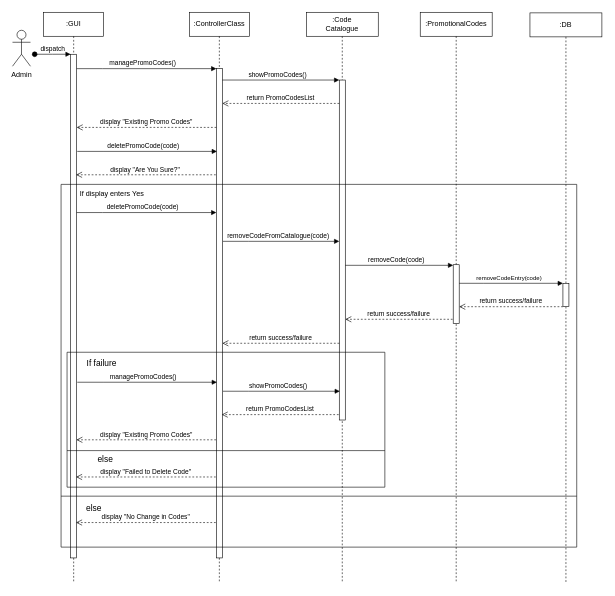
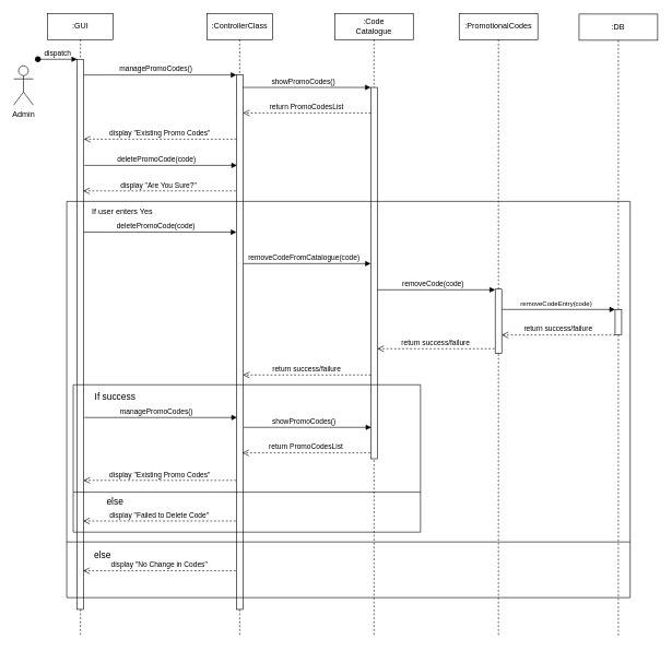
  <mxCell id="0" />
  <mxCell id="1" parent="0" />
  <mxCell id="2" value=":GUI" style="shape=umlLifeline;perimeter=lifelinePerimeter;whiteSpace=wrap;html=1;container=0;dropTarget=0;collapsible=0;recursiveResize=0;outlineConnect=0;portConstraint=eastwest;newEdgeStyle={&quot;edgeStyle&quot;:&quot;elbowEdgeStyle&quot;,&quot;elbow&quot;:&quot;vertical&quot;,&quot;curved&quot;:0,&quot;rounded&quot;:0};" parent="1" vertex="1"><mxGeometry x="72" y="20" width="100" height="952" as="geometry" /></mxCell>
  <mxCell id="3" value="" style="html=1;points=[];perimeter=orthogonalPerimeter;outlineConnect=0;targetShapes=umlLifeline;portConstraint=eastwest;newEdgeStyle={&quot;edgeStyle&quot;:&quot;elbowEdgeStyle&quot;,&quot;elbow&quot;:&quot;vertical&quot;,&quot;curved&quot;:0,&quot;rounded&quot;:0};" parent="2" vertex="1"><mxGeometry x="45" y="70" width="10" height="840" as="geometry" /></mxCell>
  <mxCell id="4" value="dispatch" style="html=1;verticalAlign=bottom;startArrow=oval;endArrow=block;startSize=8;edgeStyle=elbowEdgeStyle;elbow=vertical;curved=0;rounded=0;" parent="2" target="3" edge="1"><mxGeometry relative="1" as="geometry"><mxPoint x="-15" y="70" as="sourcePoint" /></mxGeometry></mxCell>
  <mxCell id="5" value=":ControllerClass" style="shape=umlLifeline;perimeter=lifelinePerimeter;whiteSpace=wrap;html=1;container=0;dropTarget=0;collapsible=0;recursiveResize=0;outlineConnect=0;portConstraint=eastwest;newEdgeStyle={&quot;edgeStyle&quot;:&quot;elbowEdgeStyle&quot;,&quot;elbow&quot;:&quot;vertical&quot;,&quot;curved&quot;:0,&quot;rounded&quot;:0};" parent="1" vertex="1"><mxGeometry x="315" y="20" width="100" height="952" as="geometry" /></mxCell>
  <mxCell id="6" value="" style="html=1;points=[];perimeter=orthogonalPerimeter;outlineConnect=0;targetShapes=umlLifeline;portConstraint=eastwest;newEdgeStyle={&quot;edgeStyle&quot;:&quot;elbowEdgeStyle&quot;,&quot;elbow&quot;:&quot;vertical&quot;,&quot;curved&quot;:0,&quot;rounded&quot;:0};" parent="5" vertex="1"><mxGeometry x="45" y="94" width="10" height="816" as="geometry" /></mxCell>
  <mxCell id="7" value="" style="html=1;verticalAlign=bottom;endArrow=block;edgeStyle=elbowEdgeStyle;elbow=vertical;curved=0;rounded=0;" parent="1" edge="1"><mxGeometry relative="1" as="geometry"><mxPoint x="127" y="114" as="sourcePoint" /><Array as="points"><mxPoint x="170" y="114" /><mxPoint x="212" y="94" /></Array><mxPoint x="360" y="114" as="targetPoint" /></mxGeometry></mxCell>
  <mxCell id="8" value="managePromoCodes()" style="edgeLabel;html=1;align=center;verticalAlign=middle;resizable=0;points=[];" parent="7" vertex="1" connectable="0"><mxGeometry x="-0.065" y="3" relative="1" as="geometry"><mxPoint y="-7" as="offset" /></mxGeometry></mxCell>
  <mxCell id="9" value="display &quot;Existing Promo Codes&quot;" style="html=1;verticalAlign=bottom;endArrow=open;dashed=1;endSize=8;edgeStyle=elbowEdgeStyle;elbow=vertical;curved=0;rounded=0;" parent="1" edge="1"><mxGeometry relative="1" as="geometry"><mxPoint x="127" y="212" as="targetPoint" /><Array as="points"><mxPoint x="225" y="212" /></Array><mxPoint x="360" y="212" as="sourcePoint" /></mxGeometry></mxCell>
- <mxCell id="10" value="Admin" style="shape=umlActor;verticalLabelPosition=bottom;verticalAlign=top;html=1;" parent="1" vertex="1"><mxGeometry x="20" y="50" width="30" height="60" as="geometry" /></mxCell>
+ <mxCell id="10" value="Admin" style="shape=umlActor;verticalLabelPosition=bottom;verticalAlign=top;html=1;" parent="1" vertex="1"><mxGeometry x="20" y="100" width="30" height="60" as="geometry" /></mxCell>
  <mxCell id="11" value=":PromotionalCodes" style="shape=umlLifeline;perimeter=lifelinePerimeter;whiteSpace=wrap;html=1;container=0;dropTarget=0;collapsible=0;recursiveResize=0;outlineConnect=0;portConstraint=eastwest;newEdgeStyle={&quot;edgeStyle&quot;:&quot;elbowEdgeStyle&quot;,&quot;elbow&quot;:&quot;vertical&quot;,&quot;curved&quot;:0,&quot;rounded&quot;:0};" parent="1" vertex="1"><mxGeometry x="700" y="20" width="120" height="952" as="geometry" /></mxCell>
  <mxCell id="12" value="" style="html=1;points=[];perimeter=orthogonalPerimeter;outlineConnect=0;targetShapes=umlLifeline;portConstraint=eastwest;newEdgeStyle={&quot;edgeStyle&quot;:&quot;elbowEdgeStyle&quot;,&quot;elbow&quot;:&quot;vertical&quot;,&quot;curved&quot;:0,&quot;rounded&quot;:0};" parent="11" vertex="1"><mxGeometry x="55" y="421" width="10" height="98" as="geometry" /></mxCell>
  <mxCell id="13" value=":DB" style="shape=umlLifeline;perimeter=lifelinePerimeter;whiteSpace=wrap;html=1;container=0;dropTarget=0;collapsible=0;recursiveResize=0;outlineConnect=0;portConstraint=eastwest;newEdgeStyle={&quot;edgeStyle&quot;:&quot;elbowEdgeStyle&quot;,&quot;elbow&quot;:&quot;vertical&quot;,&quot;curved&quot;:0,&quot;rounded&quot;:0};" parent="1" vertex="1"><mxGeometry x="883" y="21" width="120" height="951" as="geometry" /></mxCell>
  <mxCell id="14" value="" style="html=1;points=[];perimeter=orthogonalPerimeter;outlineConnect=0;targetShapes=umlLifeline;portConstraint=eastwest;newEdgeStyle={&quot;edgeStyle&quot;:&quot;elbowEdgeStyle&quot;,&quot;elbow&quot;:&quot;vertical&quot;,&quot;curved&quot;:0,&quot;rounded&quot;:0};" parent="13" vertex="1"><mxGeometry x="55" y="451" width="10" height="39" as="geometry" /></mxCell>
  <mxCell id="15" value=":Code&lt;div&gt;Catalogue&lt;/div&gt;" style="shape=umlLifeline;perimeter=lifelinePerimeter;whiteSpace=wrap;html=1;container=0;dropTarget=0;collapsible=0;recursiveResize=0;outlineConnect=0;portConstraint=eastwest;newEdgeStyle={&quot;edgeStyle&quot;:&quot;elbowEdgeStyle&quot;,&quot;elbow&quot;:&quot;vertical&quot;,&quot;curved&quot;:0,&quot;rounded&quot;:0};" parent="1" vertex="1"><mxGeometry x="510" y="20" width="120" height="952" as="geometry" /></mxCell>
  <mxCell id="16" value="" style="html=1;points=[];perimeter=orthogonalPerimeter;outlineConnect=0;targetShapes=umlLifeline;portConstraint=eastwest;newEdgeStyle={&quot;edgeStyle&quot;:&quot;elbowEdgeStyle&quot;,&quot;elbow&quot;:&quot;vertical&quot;,&quot;curved&quot;:0,&quot;rounded&quot;:0};" parent="15" vertex="1"><mxGeometry x="55" y="113" width="10" height="567" as="geometry" /></mxCell>
  <mxCell id="17" value="" style="html=1;verticalAlign=bottom;endArrow=block;edgeStyle=elbowEdgeStyle;elbow=vertical;curved=0;rounded=0;" parent="1" edge="1"><mxGeometry relative="1" as="geometry"><mxPoint x="370" y="133" as="sourcePoint" /><Array as="points"><mxPoint x="413" y="133" /><mxPoint x="455" y="113" /></Array><mxPoint x="565" y="133" as="targetPoint" /></mxGeometry></mxCell>
  <mxCell id="18" value="showPromoCodes()" style="edgeLabel;html=1;align=center;verticalAlign=middle;resizable=0;points=[];" parent="17" vertex="1" connectable="0"><mxGeometry x="-0.065" y="3" relative="1" as="geometry"><mxPoint y="-7" as="offset" /></mxGeometry></mxCell>
  <mxCell id="19" value="return PromoCodesList" style="html=1;verticalAlign=bottom;endArrow=open;dashed=1;endSize=8;edgeStyle=elbowEdgeStyle;elbow=vertical;curved=0;rounded=0;" parent="1" edge="1"><mxGeometry x="0.005" relative="1" as="geometry"><mxPoint x="370" y="172" as="targetPoint" /><Array as="points"><mxPoint x="460" y="172" /></Array><mxPoint x="565" y="172" as="sourcePoint" /><mxPoint as="offset" /></mxGeometry></mxCell>
  <mxCell id="20" value="" style="html=1;verticalAlign=bottom;endArrow=block;edgeStyle=elbowEdgeStyle;elbow=vertical;curved=0;rounded=0;" parent="1" edge="1"><mxGeometry relative="1" as="geometry"><mxPoint x="128" y="252" as="sourcePoint" /><Array as="points"><mxPoint x="171" y="252" /><mxPoint x="213" y="232" /></Array><mxPoint x="361" y="252" as="targetPoint" /></mxGeometry></mxCell>
  <mxCell id="21" value="deletePromoCode(code)" style="edgeLabel;html=1;align=center;verticalAlign=middle;resizable=0;points=[];" parent="20" vertex="1" connectable="0"><mxGeometry x="-0.065" y="3" relative="1" as="geometry"><mxPoint y="-7" as="offset" /></mxGeometry></mxCell>
  <mxCell id="22" value="" style="swimlane;startSize=0;" parent="1" vertex="1"><mxGeometry x="101" y="307" width="860" height="605" as="geometry" /></mxCell>
- <mxCell id="23" value="&lt;div&gt;&lt;span style=&quot;text-wrap-mode: nowrap; background-color: rgb(255, 255, 255);&quot;&gt;If display enters Yes&lt;/span&gt;&lt;/div&gt;" style="text;whiteSpace=wrap;html=1;fontSize=12;align=center;" parent="22" vertex="1"><mxGeometry x="20" y="2" width="130" height="40" as="geometry" /></mxCell>
+ <mxCell id="23" value="&lt;div&gt;&lt;span style=&quot;text-wrap-mode: nowrap; background-color: rgb(255, 255, 255);&quot;&gt;If user enters Yes&lt;/span&gt;&lt;/div&gt;" style="text;whiteSpace=wrap;html=1;fontSize=12;align=center;" parent="22" vertex="1"><mxGeometry x="20" y="2" width="130" height="40" as="geometry" /></mxCell>
  <mxCell id="24" value="" style="html=1;verticalAlign=bottom;endArrow=block;edgeStyle=elbowEdgeStyle;elbow=vertical;curved=0;rounded=0;" parent="22" edge="1"><mxGeometry relative="1" as="geometry"><mxPoint x="26" y="47" as="sourcePoint" /><Array as="points"><mxPoint x="69" y="47" /><mxPoint x="111" y="27" /></Array><mxPoint x="259" y="47" as="targetPoint" /></mxGeometry></mxCell>
  <mxCell id="25" value="deletePromoCode(code)" style="edgeLabel;html=1;align=center;verticalAlign=middle;resizable=0;points=[];" parent="24" vertex="1" connectable="0"><mxGeometry x="-0.065" y="3" relative="1" as="geometry"><mxPoint y="-7" as="offset" /></mxGeometry></mxCell>
  <mxCell id="26" value="" style="html=1;verticalAlign=bottom;endArrow=block;edgeStyle=elbowEdgeStyle;elbow=vertical;curved=0;rounded=0;" parent="22" target="16" edge="1"><mxGeometry relative="1" as="geometry"><mxPoint x="270" y="95" as="sourcePoint" /><Array as="points"><mxPoint x="313" y="95" /><mxPoint x="355" y="75" /></Array><mxPoint x="450" y="95" as="targetPoint" /></mxGeometry></mxCell>
  <mxCell id="27" value="removeCodeFromCatalogue(code)" style="edgeLabel;html=1;align=center;verticalAlign=middle;resizable=0;points=[];" parent="26" vertex="1" connectable="0"><mxGeometry x="-0.065" y="3" relative="1" as="geometry"><mxPoint y="-7" as="offset" /></mxGeometry></mxCell>
  <mxCell id="28" value="" style="html=1;verticalAlign=bottom;endArrow=block;edgeStyle=elbowEdgeStyle;elbow=vertical;curved=0;rounded=0;" parent="22" edge="1"><mxGeometry relative="1" as="geometry"><mxPoint x="474" y="135" as="sourcePoint" /><Array as="points"><mxPoint x="517" y="135" /><mxPoint x="559" y="115" /></Array><mxPoint x="654" y="135" as="targetPoint" /></mxGeometry></mxCell>
  <mxCell id="29" value="removeCode(code)" style="edgeLabel;html=1;align=center;verticalAlign=middle;resizable=0;points=[];" parent="28" vertex="1" connectable="0"><mxGeometry x="-0.065" y="3" relative="1" as="geometry"><mxPoint y="-7" as="offset" /></mxGeometry></mxCell>
  <mxCell id="30" value="" style="html=1;verticalAlign=bottom;endArrow=block;edgeStyle=elbowEdgeStyle;elbow=vertical;curved=0;rounded=0;" parent="22" target="14" edge="1"><mxGeometry relative="1" as="geometry"><mxPoint x="664" y="165" as="sourcePoint" /><Array as="points"><mxPoint x="704" y="165" /><mxPoint x="746" y="145" /></Array><mxPoint x="831" y="165" as="targetPoint" /></mxGeometry></mxCell>
  <mxCell id="31" value="&lt;font style=&quot;font-size: 10px;&quot;&gt;removeCodeEntry(code)&lt;/font&gt;" style="edgeLabel;html=1;align=center;verticalAlign=middle;resizable=0;points=[];fontSize=7;" parent="30" vertex="1" connectable="0"><mxGeometry x="-0.065" y="3" relative="1" as="geometry"><mxPoint x="1" y="-7" as="offset" /></mxGeometry></mxCell>
  <mxCell id="32" value="return success/failure" style="html=1;verticalAlign=bottom;endArrow=open;dashed=1;endSize=8;edgeStyle=elbowEdgeStyle;elbow=vertical;curved=0;rounded=0;" parent="22" edge="1"><mxGeometry relative="1" as="geometry"><mxPoint x="664" y="204" as="targetPoint" /><Array as="points"><mxPoint x="732" y="204" /></Array><mxPoint x="837" y="204.0" as="sourcePoint" /></mxGeometry></mxCell>
  <mxCell id="33" value="return success/failure" style="html=1;verticalAlign=bottom;endArrow=open;dashed=1;endSize=8;edgeStyle=elbowEdgeStyle;elbow=vertical;curved=0;rounded=0;" parent="22" target="16" edge="1"><mxGeometry relative="1" as="geometry"><mxPoint x="480" y="225" as="targetPoint" /><Array as="points"><mxPoint x="548" y="225" /></Array><mxPoint x="653" y="225.0" as="sourcePoint" /></mxGeometry></mxCell>
  <mxCell id="34" value="return success/failure" style="html=1;verticalAlign=bottom;endArrow=open;dashed=1;endSize=8;edgeStyle=elbowEdgeStyle;elbow=vertical;curved=0;rounded=0;" parent="22" target="6" edge="1"><mxGeometry relative="1" as="geometry"><mxPoint x="285" y="265" as="targetPoint" /><Array as="points"><mxPoint x="359" y="265" /></Array><mxPoint x="464" y="265.0" as="sourcePoint" /></mxGeometry></mxCell>
  <mxCell id="35" value="&lt;div style=&quot;&quot;&gt;&lt;span style=&quot;text-wrap-mode: nowrap; background-color: rgb(255, 255, 255);&quot;&gt;else&lt;/span&gt;&lt;/div&gt;" style="text;whiteSpace=wrap;html=1;fontSize=14;align=center;" parent="22" vertex="1"><mxGeometry x="-10" y="525" width="130" height="40" as="geometry" /></mxCell>
  <mxCell id="36" value="" style="line;strokeWidth=1;html=1;" parent="22" vertex="1"><mxGeometry y="515" width="860" height="10" as="geometry" /></mxCell>
  <mxCell id="37" value="display &quot;No Change in Codes&quot;" style="html=1;verticalAlign=bottom;endArrow=open;dashed=1;endSize=8;edgeStyle=elbowEdgeStyle;elbow=vertical;curved=0;rounded=0;" parent="22" edge="1"><mxGeometry relative="1" as="geometry"><mxPoint x="25" y="564.0" as="targetPoint" /><Array as="points"><mxPoint x="123" y="564" /></Array><mxPoint x="258" y="564" as="sourcePoint" /></mxGeometry></mxCell>
  <mxCell id="38" value="" style="swimlane;startSize=0;" parent="1" vertex="1"><mxGeometry x="111" y="587" width="530" height="225" as="geometry" /></mxCell>
- <mxCell id="39" value="&lt;span style=&quot;text-wrap-mode: nowrap; background-color: rgb(255, 255, 255);&quot;&gt;If failure&lt;/span&gt;" style="text;whiteSpace=wrap;html=1;fontSize=14;align=left;" parent="38" vertex="1"><mxGeometry x="30.5" y="3" width="195" height="40" as="geometry" /></mxCell>
+ <mxCell id="39" value="&lt;span style=&quot;text-wrap-mode: nowrap; background-color: rgb(255, 255, 255);&quot;&gt;If success&lt;/span&gt;" style="text;whiteSpace=wrap;html=1;fontSize=14;align=left;" parent="38" vertex="1"><mxGeometry x="30.5" y="3" width="195" height="40" as="geometry" /></mxCell>
  <mxCell id="40" value="&lt;div style=&quot;&quot;&gt;&lt;span style=&quot;text-wrap-mode: nowrap; background-color: rgb(255, 255, 255);&quot;&gt;else&lt;/span&gt;&lt;/div&gt;" style="text;whiteSpace=wrap;html=1;fontSize=14;align=center;" parent="38" vertex="1"><mxGeometry x="-1" y="163" width="130" height="40" as="geometry" /></mxCell>
  <mxCell id="41" value="" style="line;strokeWidth=1;html=1;" parent="38" vertex="1"><mxGeometry y="159" width="530" height="10" as="geometry" /></mxCell>
  <mxCell id="42" value="" style="html=1;verticalAlign=bottom;endArrow=block;edgeStyle=elbowEdgeStyle;elbow=vertical;curved=0;rounded=0;" parent="38" edge="1"><mxGeometry relative="1" as="geometry"><mxPoint x="260" y="65" as="sourcePoint" /><Array as="points"><mxPoint x="303" y="65" /><mxPoint x="345" y="45" /></Array><mxPoint x="455" y="65" as="targetPoint" /></mxGeometry></mxCell>
  <mxCell id="43" value="showPromoCodes()" style="edgeLabel;html=1;align=center;verticalAlign=middle;resizable=0;points=[];" parent="42" vertex="1" connectable="0"><mxGeometry x="-0.065" y="3" relative="1" as="geometry"><mxPoint y="-7" as="offset" /></mxGeometry></mxCell>
  <mxCell id="44" value="" style="html=1;verticalAlign=bottom;endArrow=block;edgeStyle=elbowEdgeStyle;elbow=vertical;curved=0;rounded=0;" parent="38" edge="1"><mxGeometry relative="1" as="geometry"><mxPoint x="17" y="50" as="sourcePoint" /><Array as="points"><mxPoint x="60" y="50" /><mxPoint x="102" y="30" /></Array><mxPoint x="250" y="50" as="targetPoint" /></mxGeometry></mxCell>
  <mxCell id="45" value="managePromoCodes()" style="edgeLabel;html=1;align=center;verticalAlign=middle;resizable=0;points=[];" parent="44" vertex="1" connectable="0"><mxGeometry x="-0.065" y="3" relative="1" as="geometry"><mxPoint y="-7" as="offset" /></mxGeometry></mxCell>
  <mxCell id="46" value="return PromoCodesList" style="html=1;verticalAlign=bottom;endArrow=open;dashed=1;endSize=8;edgeStyle=elbowEdgeStyle;elbow=vertical;curved=0;rounded=0;" parent="38" edge="1"><mxGeometry x="0.005" relative="1" as="geometry"><mxPoint x="258" y="104" as="targetPoint" /><Array as="points"><mxPoint x="348" y="104" /></Array><mxPoint x="453" y="104.0" as="sourcePoint" /><mxPoint as="offset" /></mxGeometry></mxCell>
  <mxCell id="47" value="display &quot;Existing Promo Codes&quot;" style="html=1;verticalAlign=bottom;endArrow=open;dashed=1;endSize=8;edgeStyle=elbowEdgeStyle;elbow=vertical;curved=0;rounded=0;" parent="38" edge="1"><mxGeometry relative="1" as="geometry"><mxPoint x="15.5" y="146.0" as="targetPoint" /><Array as="points"><mxPoint x="113.5" y="146" /></Array><mxPoint x="248.5" y="146" as="sourcePoint" /></mxGeometry></mxCell>
  <mxCell id="48" value="display &quot;Failed to Delete Code&quot;" style="html=1;verticalAlign=bottom;endArrow=open;dashed=1;endSize=8;edgeStyle=elbowEdgeStyle;elbow=vertical;curved=0;rounded=0;align=center;" parent="38" edge="1"><mxGeometry relative="1" as="geometry"><mxPoint x="15" y="208" as="targetPoint" /><Array as="points"><mxPoint x="107" y="208" /></Array><mxPoint x="248" y="208" as="sourcePoint" /></mxGeometry></mxCell>
  <mxCell id="49" value="display &quot;Are You Sure?&quot;" style="html=1;verticalAlign=bottom;endArrow=open;dashed=1;endSize=8;edgeStyle=elbowEdgeStyle;elbow=vertical;curved=0;rounded=0;" parent="1" edge="1"><mxGeometry x="0.013" y="1" relative="1" as="geometry"><mxPoint x="126" y="291" as="targetPoint" /><Array as="points"><mxPoint x="224" y="291" /></Array><mxPoint x="359" y="291" as="sourcePoint" /><mxPoint as="offset" /></mxGeometry></mxCell>
